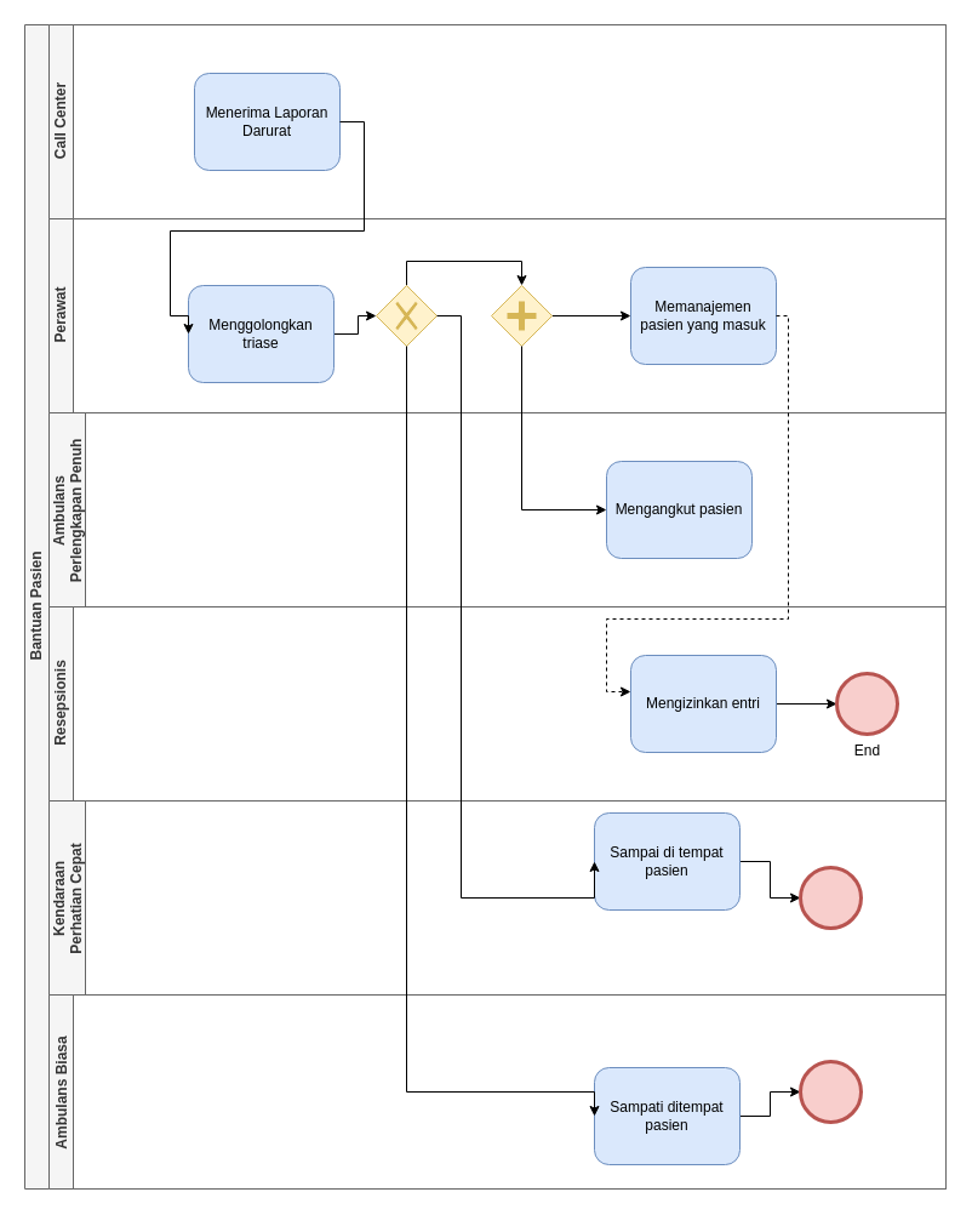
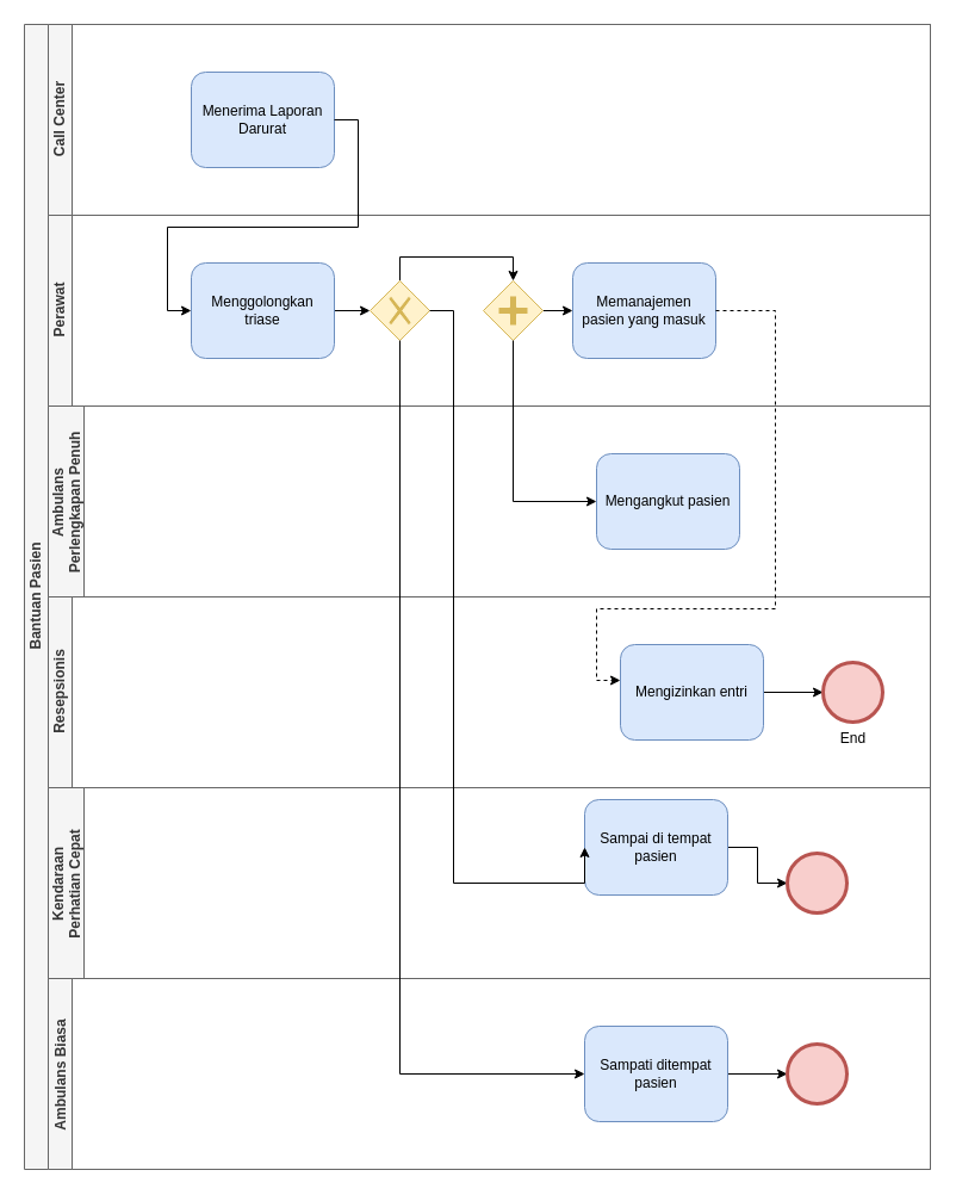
  <mxCell id="0" />
  <mxCell id="1" parent="0" />
  <mxCell id="2" value="Bantuan Pasien" style="swimlane;html=1;childLayout=stackLayout;resizeParent=1;resizeParentMax=0;horizontal=0;startSize=20;horizontalStack=0;fillColor=#f5f5f5;strokeColor=#666666;fontColor=#333333;" vertex="1" parent="1"><mxGeometry x="20" y="20" width="760" height="960" as="geometry" /></mxCell>
  <mxCell id="3" value="Call Center" style="swimlane;html=1;startSize=20;horizontal=0;fillColor=#f5f5f5;strokeColor=#666666;fontColor=#333333;" vertex="1" parent="2"><mxGeometry x="20" width="740" height="160" as="geometry" /></mxCell>
  <mxCell id="4" value="Menerima Laporan Darurat" style="shape=ext;rounded=1;html=1;whiteSpace=wrap;fillColor=#dae8fc;strokeColor=#6c8ebf;" vertex="1" parent="3"><mxGeometry x="120" y="40" width="120" height="80" as="geometry" /></mxCell>
  <mxCell id="5" value="Perawat" style="swimlane;html=1;startSize=20;horizontal=0;fillColor=#f5f5f5;strokeColor=#666666;fontColor=#333333;" vertex="1" parent="2"><mxGeometry x="20" y="160" width="740" height="160" as="geometry" /></mxCell>
  <mxCell id="6" style="edgeStyle=orthogonalEdgeStyle;rounded=0;orthogonalLoop=1;jettySize=auto;html=1;" edge="1" parent="5" source="7" target="9"><mxGeometry relative="1" as="geometry" /></mxCell>
- <mxCell id="7" value="Menggolongkan triase" style="shape=ext;rounded=1;html=1;whiteSpace=wrap;fillColor=#dae8fc;strokeColor=#6c8ebf;" vertex="1" parent="5"><mxGeometry x="115" y="55" width="120" height="80" as="geometry" /></mxCell>
+ <mxCell id="7" value="Menggolongkan triase" style="shape=ext;rounded=1;html=1;whiteSpace=wrap;fillColor=#dae8fc;strokeColor=#6c8ebf;" vertex="1" parent="5"><mxGeometry x="120" y="40" width="120" height="80" as="geometry" /></mxCell>
  <mxCell id="8" style="edgeStyle=orthogonalEdgeStyle;rounded=0;orthogonalLoop=1;jettySize=auto;html=1;exitX=0.5;exitY=0;exitDx=0;exitDy=0;entryX=0.5;entryY=0;entryDx=0;entryDy=0;" edge="1" parent="5" source="9" target="11"><mxGeometry relative="1" as="geometry" /></mxCell>
  <mxCell id="9" value="" style="shape=mxgraph.bpmn.shape;html=1;verticalLabelPosition=bottom;labelBackgroundColor=#ffffff;verticalAlign=top;align=center;perimeter=rhombusPerimeter;background=gateway;outlineConnect=0;outline=none;symbol=exclusiveGw;fillColor=#fff2cc;strokeColor=#d6b656;" vertex="1" parent="5"><mxGeometry x="270" y="55" width="50" height="50" as="geometry" /></mxCell>
  <mxCell id="10" style="edgeStyle=orthogonalEdgeStyle;rounded=0;orthogonalLoop=1;jettySize=auto;html=1;" edge="1" parent="5" source="11" target="12"><mxGeometry relative="1" as="geometry" /></mxCell>
  <mxCell id="11" value="" style="shape=mxgraph.bpmn.shape;html=1;verticalLabelPosition=bottom;labelBackgroundColor=#ffffff;verticalAlign=top;align=center;perimeter=rhombusPerimeter;background=gateway;outlineConnect=0;outline=none;symbol=parallelGw;fillColor=#fff2cc;strokeColor=#d6b656;" vertex="1" parent="5"><mxGeometry x="365" y="55" width="50" height="50" as="geometry" /></mxCell>
- <mxCell id="12" value="Memanajemen pasien yang masuk" style="shape=ext;rounded=1;html=1;whiteSpace=wrap;fillColor=#dae8fc;strokeColor=#6c8ebf;" vertex="1" parent="5"><mxGeometry x="480" y="40" width="120" height="80" as="geometry" /></mxCell>
+ <mxCell id="12" value="Memanajemen pasien yang masuk" style="shape=ext;rounded=1;html=1;whiteSpace=wrap;fillColor=#dae8fc;strokeColor=#6c8ebf;" vertex="1" parent="5"><mxGeometry x="440" y="40" width="120" height="80" as="geometry" /></mxCell>
  <mxCell id="13" value="Ambulans&#10;Perlengkapan Penuh" style="swimlane;startSize=30;horizontal=0;fillColor=#f5f5f5;strokeColor=#666666;fontColor=#333333;" vertex="1" parent="2"><mxGeometry x="20" y="320" width="740" height="160" as="geometry" /></mxCell>
  <mxCell id="14" value="Mengangkut pasien" style="shape=ext;rounded=1;html=1;whiteSpace=wrap;fillColor=#dae8fc;strokeColor=#6c8ebf;" vertex="1" parent="13"><mxGeometry x="460" y="40" width="120" height="80" as="geometry" /></mxCell>
  <mxCell id="15" value="Resepsionis" style="swimlane;html=1;startSize=20;horizontal=0;fillColor=#f5f5f5;strokeColor=#666666;fontColor=#333333;" vertex="1" parent="2"><mxGeometry x="20" y="480" width="740" height="160" as="geometry" /></mxCell>
  <mxCell id="16" style="edgeStyle=orthogonalEdgeStyle;rounded=0;orthogonalLoop=1;jettySize=auto;html=1;" edge="1" parent="15" source="17" target="18"><mxGeometry relative="1" as="geometry" /></mxCell>
  <mxCell id="17" value="Mengizinkan entri" style="shape=ext;rounded=1;html=1;whiteSpace=wrap;fillColor=#dae8fc;strokeColor=#6c8ebf;" vertex="1" parent="15"><mxGeometry x="480" y="40" width="120" height="80" as="geometry" /></mxCell>
  <mxCell id="18" value="End" style="shape=mxgraph.bpmn.shape;html=1;verticalLabelPosition=bottom;labelBackgroundColor=#ffffff;verticalAlign=top;align=center;perimeter=ellipsePerimeter;outlineConnect=0;outline=end;symbol=general;fillColor=#f8cecc;strokeColor=#b85450;" vertex="1" parent="15"><mxGeometry x="650" y="55" width="50" height="50" as="geometry" /></mxCell>
  <mxCell id="19" value="Kendaraan&#10;Perhatian Cepat" style="swimlane;startSize=30;horizontal=0;fillColor=#f5f5f5;strokeColor=#666666;fontColor=#333333;" vertex="1" parent="2"><mxGeometry x="20" y="640" width="740" height="160" as="geometry" /></mxCell>
  <mxCell id="20" style="edgeStyle=orthogonalEdgeStyle;rounded=0;orthogonalLoop=1;jettySize=auto;html=1;" edge="1" parent="19" source="21" target="22"><mxGeometry relative="1" as="geometry" /></mxCell>
  <mxCell id="21" value="Sampai di tempat pasien" style="shape=ext;rounded=1;html=1;whiteSpace=wrap;fillColor=#dae8fc;strokeColor=#6c8ebf;" vertex="1" parent="19"><mxGeometry x="450" y="10" width="120" height="80" as="geometry" /></mxCell>
  <mxCell id="22" value="" style="shape=mxgraph.bpmn.shape;html=1;verticalLabelPosition=bottom;labelBackgroundColor=#ffffff;verticalAlign=top;align=center;perimeter=ellipsePerimeter;outlineConnect=0;outline=end;symbol=general;fillColor=#f8cecc;strokeColor=#b85450;" vertex="1" parent="19"><mxGeometry x="620" y="55" width="50" height="50" as="geometry" /></mxCell>
  <mxCell id="23" value="Ambulans Biasa" style="swimlane;startSize=20;horizontal=0;fillColor=#f5f5f5;strokeColor=#666666;fontColor=#333333;" vertex="1" parent="2"><mxGeometry x="20" y="800" width="740" height="160" as="geometry" /></mxCell>
  <mxCell id="24" style="edgeStyle=orthogonalEdgeStyle;rounded=0;orthogonalLoop=1;jettySize=auto;html=1;" edge="1" parent="23" source="25" target="26"><mxGeometry relative="1" as="geometry" /></mxCell>
- <mxCell id="25" value="Sampati ditempat pasien" style="shape=ext;rounded=1;html=1;whiteSpace=wrap;fillColor=#dae8fc;strokeColor=#6c8ebf;" vertex="1" parent="23"><mxGeometry x="450" y="60" width="120" height="80" as="geometry" /></mxCell>
+ <mxCell id="25" value="Sampati ditempat pasien" style="shape=ext;rounded=1;html=1;whiteSpace=wrap;fillColor=#dae8fc;strokeColor=#6c8ebf;" vertex="1" parent="23"><mxGeometry x="450" y="40" width="120" height="80" as="geometry" /></mxCell>
  <mxCell id="26" value="" style="shape=mxgraph.bpmn.shape;html=1;verticalLabelPosition=bottom;labelBackgroundColor=#ffffff;verticalAlign=top;align=center;perimeter=ellipsePerimeter;outlineConnect=0;outline=end;symbol=general;fillColor=#f8cecc;strokeColor=#b85450;" vertex="1" parent="23"><mxGeometry x="620" y="55" width="50" height="50" as="geometry" /></mxCell>
  <mxCell id="27" style="edgeStyle=orthogonalEdgeStyle;rounded=0;orthogonalLoop=1;jettySize=auto;html=1;entryX=0;entryY=0.5;entryDx=0;entryDy=0;exitX=1;exitY=0.5;exitDx=0;exitDy=0;" edge="1" parent="2" source="4" target="7"><mxGeometry relative="1" as="geometry"><Array as="points"><mxPoint x="280" y="80" /><mxPoint x="280" y="170" /><mxPoint x="120" y="170" /><mxPoint x="120" y="240" /></Array></mxGeometry></mxCell>
  <mxCell id="28" style="edgeStyle=orthogonalEdgeStyle;rounded=0;orthogonalLoop=1;jettySize=auto;html=1;entryX=0;entryY=0.5;entryDx=0;entryDy=0;" edge="1" parent="2" source="11" target="14"><mxGeometry relative="1" as="geometry"><mxPoint x="430" y="410" as="targetPoint" /><Array as="points"><mxPoint x="410" y="400" /></Array></mxGeometry></mxCell>
  <mxCell id="29" style="edgeStyle=orthogonalEdgeStyle;rounded=0;orthogonalLoop=1;jettySize=auto;html=1;entryX=0;entryY=0.375;entryDx=0;entryDy=0;entryPerimeter=0;dashed=1;" edge="1" parent="2" source="12" target="17"><mxGeometry relative="1" as="geometry"><Array as="points"><mxPoint x="630" y="240" /><mxPoint x="630" y="490" /><mxPoint x="480" y="490" /><mxPoint x="480" y="550" /></Array></mxGeometry></mxCell>
  <mxCell id="30" style="edgeStyle=orthogonalEdgeStyle;rounded=0;orthogonalLoop=1;jettySize=auto;html=1;entryX=0;entryY=0.5;entryDx=0;entryDy=0;" edge="1" parent="2" source="9" target="25"><mxGeometry relative="1" as="geometry"><Array as="points"><mxPoint x="315" y="880" /></Array></mxGeometry></mxCell>
  <mxCell id="31" style="edgeStyle=orthogonalEdgeStyle;rounded=0;orthogonalLoop=1;jettySize=auto;html=1;entryX=0;entryY=0.5;entryDx=0;entryDy=0;" edge="1" parent="2" source="9" target="21"><mxGeometry relative="1" as="geometry"><Array as="points"><mxPoint x="360" y="240" /><mxPoint x="360" y="720" /></Array></mxGeometry></mxCell>
